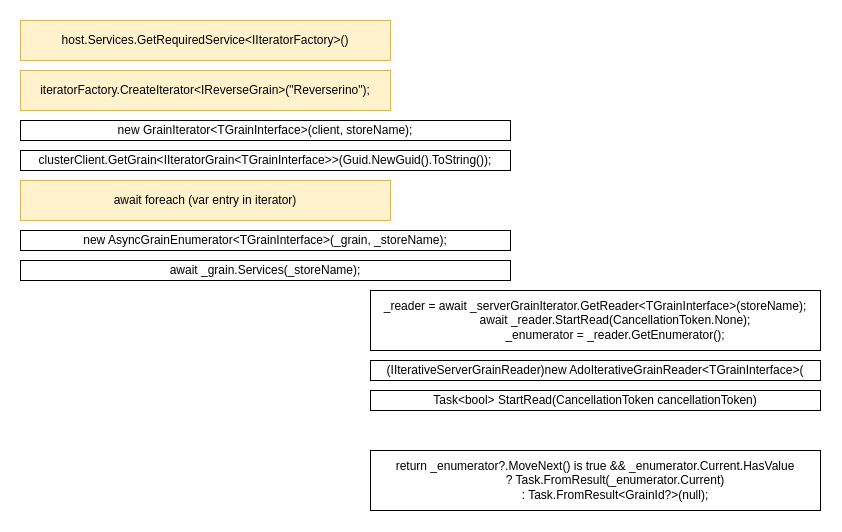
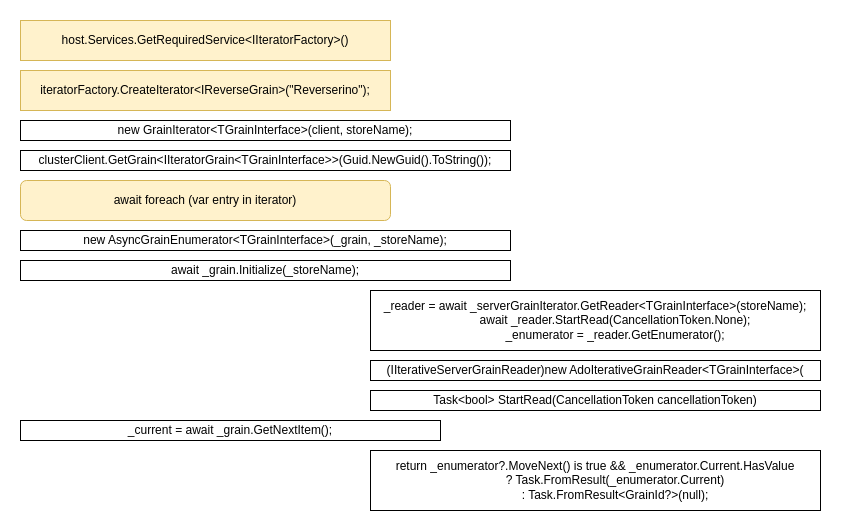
  <mxCell id="0" />
  <mxCell id="1" parent="0" />
  <mxCell id="2" value="host.Services.GetRequiredService&amp;lt;IIteratorFactory&amp;gt;()" style="rounded=0;whiteSpace=wrap;html=1;fillColor=#fff2cc;strokeColor=#d6b656;" vertex="1" parent="1"><mxGeometry x="20" y="20" width="370" height="40" as="geometry" /></mxCell>
  <mxCell id="3" value="iteratorFactory.CreateIterator&amp;lt;IReverseGrain&amp;gt;(&quot;Reverserino&quot;);" style="rounded=0;whiteSpace=wrap;html=1;fillColor=#fff2cc;strokeColor=#d6b656;" vertex="1" parent="1"><mxGeometry x="20" y="70" width="370" height="40" as="geometry" /></mxCell>
- <mxCell id="4" value="await foreach (var entry in iterator)" style="rounded=0;whiteSpace=wrap;html=1;fillColor=#fff2cc;strokeColor=#d6b656;" vertex="1" parent="1"><mxGeometry x="20" y="180" width="370" height="40" as="geometry" /></mxCell>
+ <mxCell id="4" value="await foreach (var entry in iterator)" style="whiteSpace=wrap;html=1;fillColor=#fff2cc;strokeColor=#d6b656;rounded=1;" vertex="1" parent="1"><mxGeometry x="20" y="180" width="370" height="40" as="geometry" /></mxCell>
  <mxCell id="5" value="new GrainIterator&amp;lt;TGrainInterface&amp;gt;(client, storeName);" style="rounded=0;whiteSpace=wrap;html=1;" vertex="1" parent="1"><mxGeometry x="20" y="120" width="490" height="20" as="geometry" /></mxCell>
  <mxCell id="6" value="clusterClient.GetGrain&amp;lt;IIteratorGrain&amp;lt;TGrainInterface&amp;gt;&amp;gt;(Guid.NewGuid().ToString());" style="rounded=0;whiteSpace=wrap;html=1;" vertex="1" parent="1"><mxGeometry x="20" y="150" width="490" height="20" as="geometry" /></mxCell>
  <mxCell id="7" value="new AsyncGrainEnumerator&amp;lt;TGrainInterface&amp;gt;(_grain, _storeName);" style="rounded=0;whiteSpace=wrap;html=1;" vertex="1" parent="1"><mxGeometry x="20" y="230" width="490" height="20" as="geometry" /></mxCell>
- <mxCell id="8" value="await _grain.Services(_storeName);" style="rounded=0;whiteSpace=wrap;html=1;" vertex="1" parent="1"><mxGeometry x="20" y="260" width="490" height="20" as="geometry" /></mxCell>
+ <mxCell id="8" value="await _grain.Initialize(_storeName);" style="rounded=0;whiteSpace=wrap;html=1;" vertex="1" parent="1"><mxGeometry x="20" y="260" width="490" height="20" as="geometry" /></mxCell>
  <mxCell id="9" value="&lt;div&gt;_reader = await _serverGrainIterator.GetReader&amp;lt;TGrainInterface&amp;gt;(storeName);&lt;/div&gt;&lt;div&gt;&amp;nbsp; &amp;nbsp; &amp;nbsp; &amp;nbsp; &amp;nbsp; &amp;nbsp; await _reader.StartRead(CancellationToken.None);&lt;/div&gt;&lt;div&gt;&amp;nbsp; &amp;nbsp; &amp;nbsp; &amp;nbsp; &amp;nbsp; &amp;nbsp; _enumerator = _reader.GetEnumerator();&lt;/div&gt;" style="rounded=0;whiteSpace=wrap;html=1;" vertex="1" parent="1"><mxGeometry x="370" y="290" width="450" height="60" as="geometry" /></mxCell>
+ <mxCell id="10" value="_current = await _grain.GetNextItem();" style="rounded=0;whiteSpace=wrap;html=1;" vertex="1" parent="1"><mxGeometry x="20" y="420" width="420" height="20" as="geometry" /></mxCell>
  <mxCell id="11" value="&lt;div&gt;return _enumerator?.MoveNext() is true &amp;amp;&amp;amp; _enumerator.Current.HasValue&lt;/div&gt;&lt;div&gt;&amp;nbsp; &amp;nbsp; &amp;nbsp; &amp;nbsp; &amp;nbsp; &amp;nbsp; ? Task.FromResult(_enumerator.Current)&lt;/div&gt;&lt;div&gt;&amp;nbsp; &amp;nbsp; &amp;nbsp; &amp;nbsp; &amp;nbsp; &amp;nbsp; : Task.FromResult&amp;lt;GrainId?&amp;gt;(null);&lt;/div&gt;" style="rounded=0;whiteSpace=wrap;html=1;" vertex="1" parent="1"><mxGeometry x="370" y="450" width="450" height="60" as="geometry" /></mxCell>
  <mxCell id="12" value="(IIterativeServerGrainReader)new AdoIterativeGrainReader&amp;lt;TGrainInterface&amp;gt;(" style="rounded=0;whiteSpace=wrap;html=1;" vertex="1" parent="1"><mxGeometry x="370" y="360" width="450" height="20" as="geometry" /></mxCell>
  <mxCell id="13" value="Task&amp;lt;bool&amp;gt; StartRead(CancellationToken cancellationToken)" style="rounded=0;whiteSpace=wrap;html=1;" vertex="1" parent="1"><mxGeometry x="370" y="390" width="450" height="20" as="geometry" /></mxCell>
